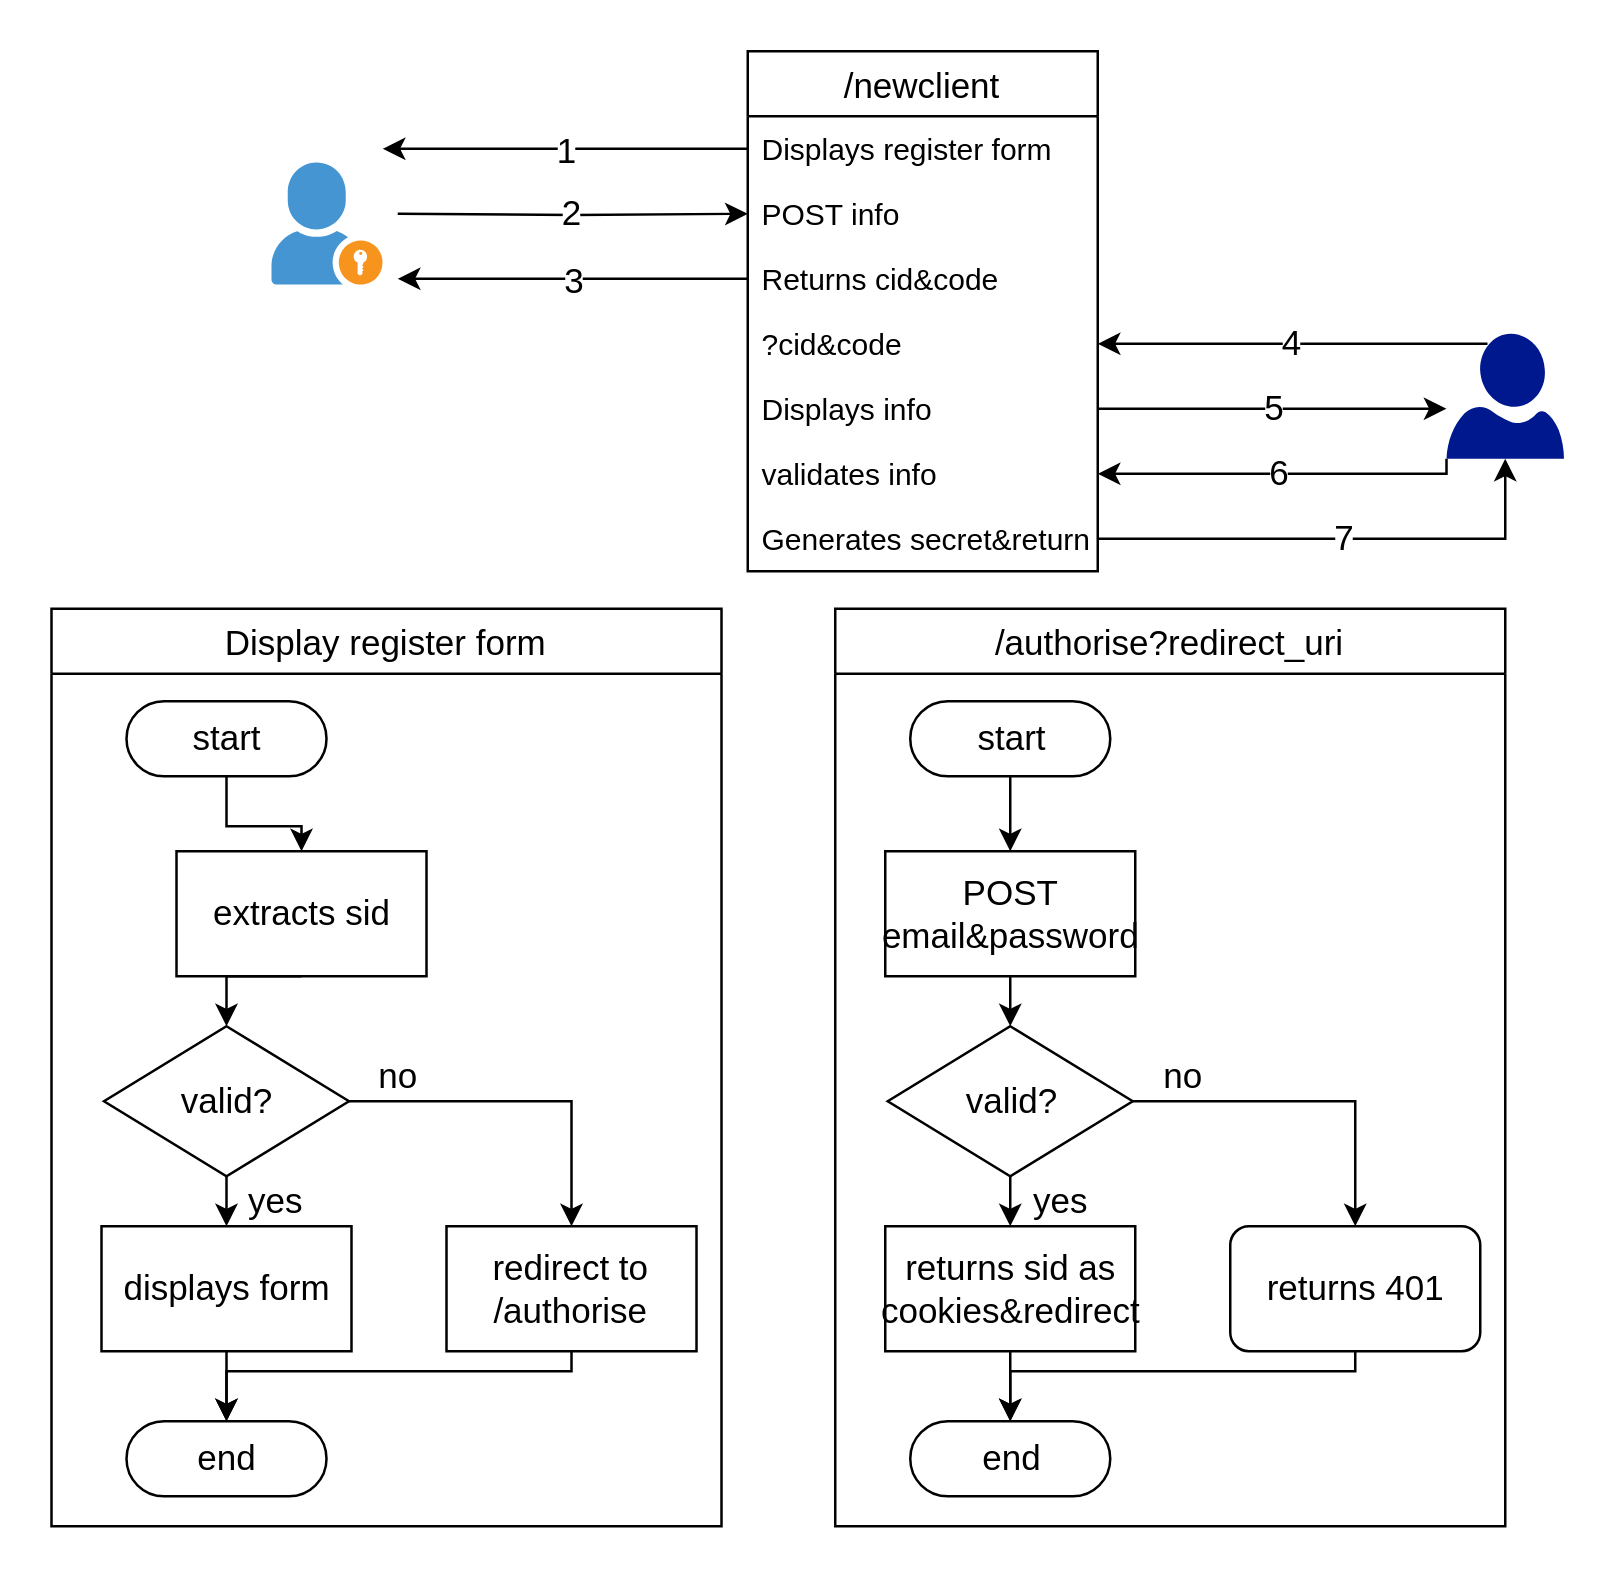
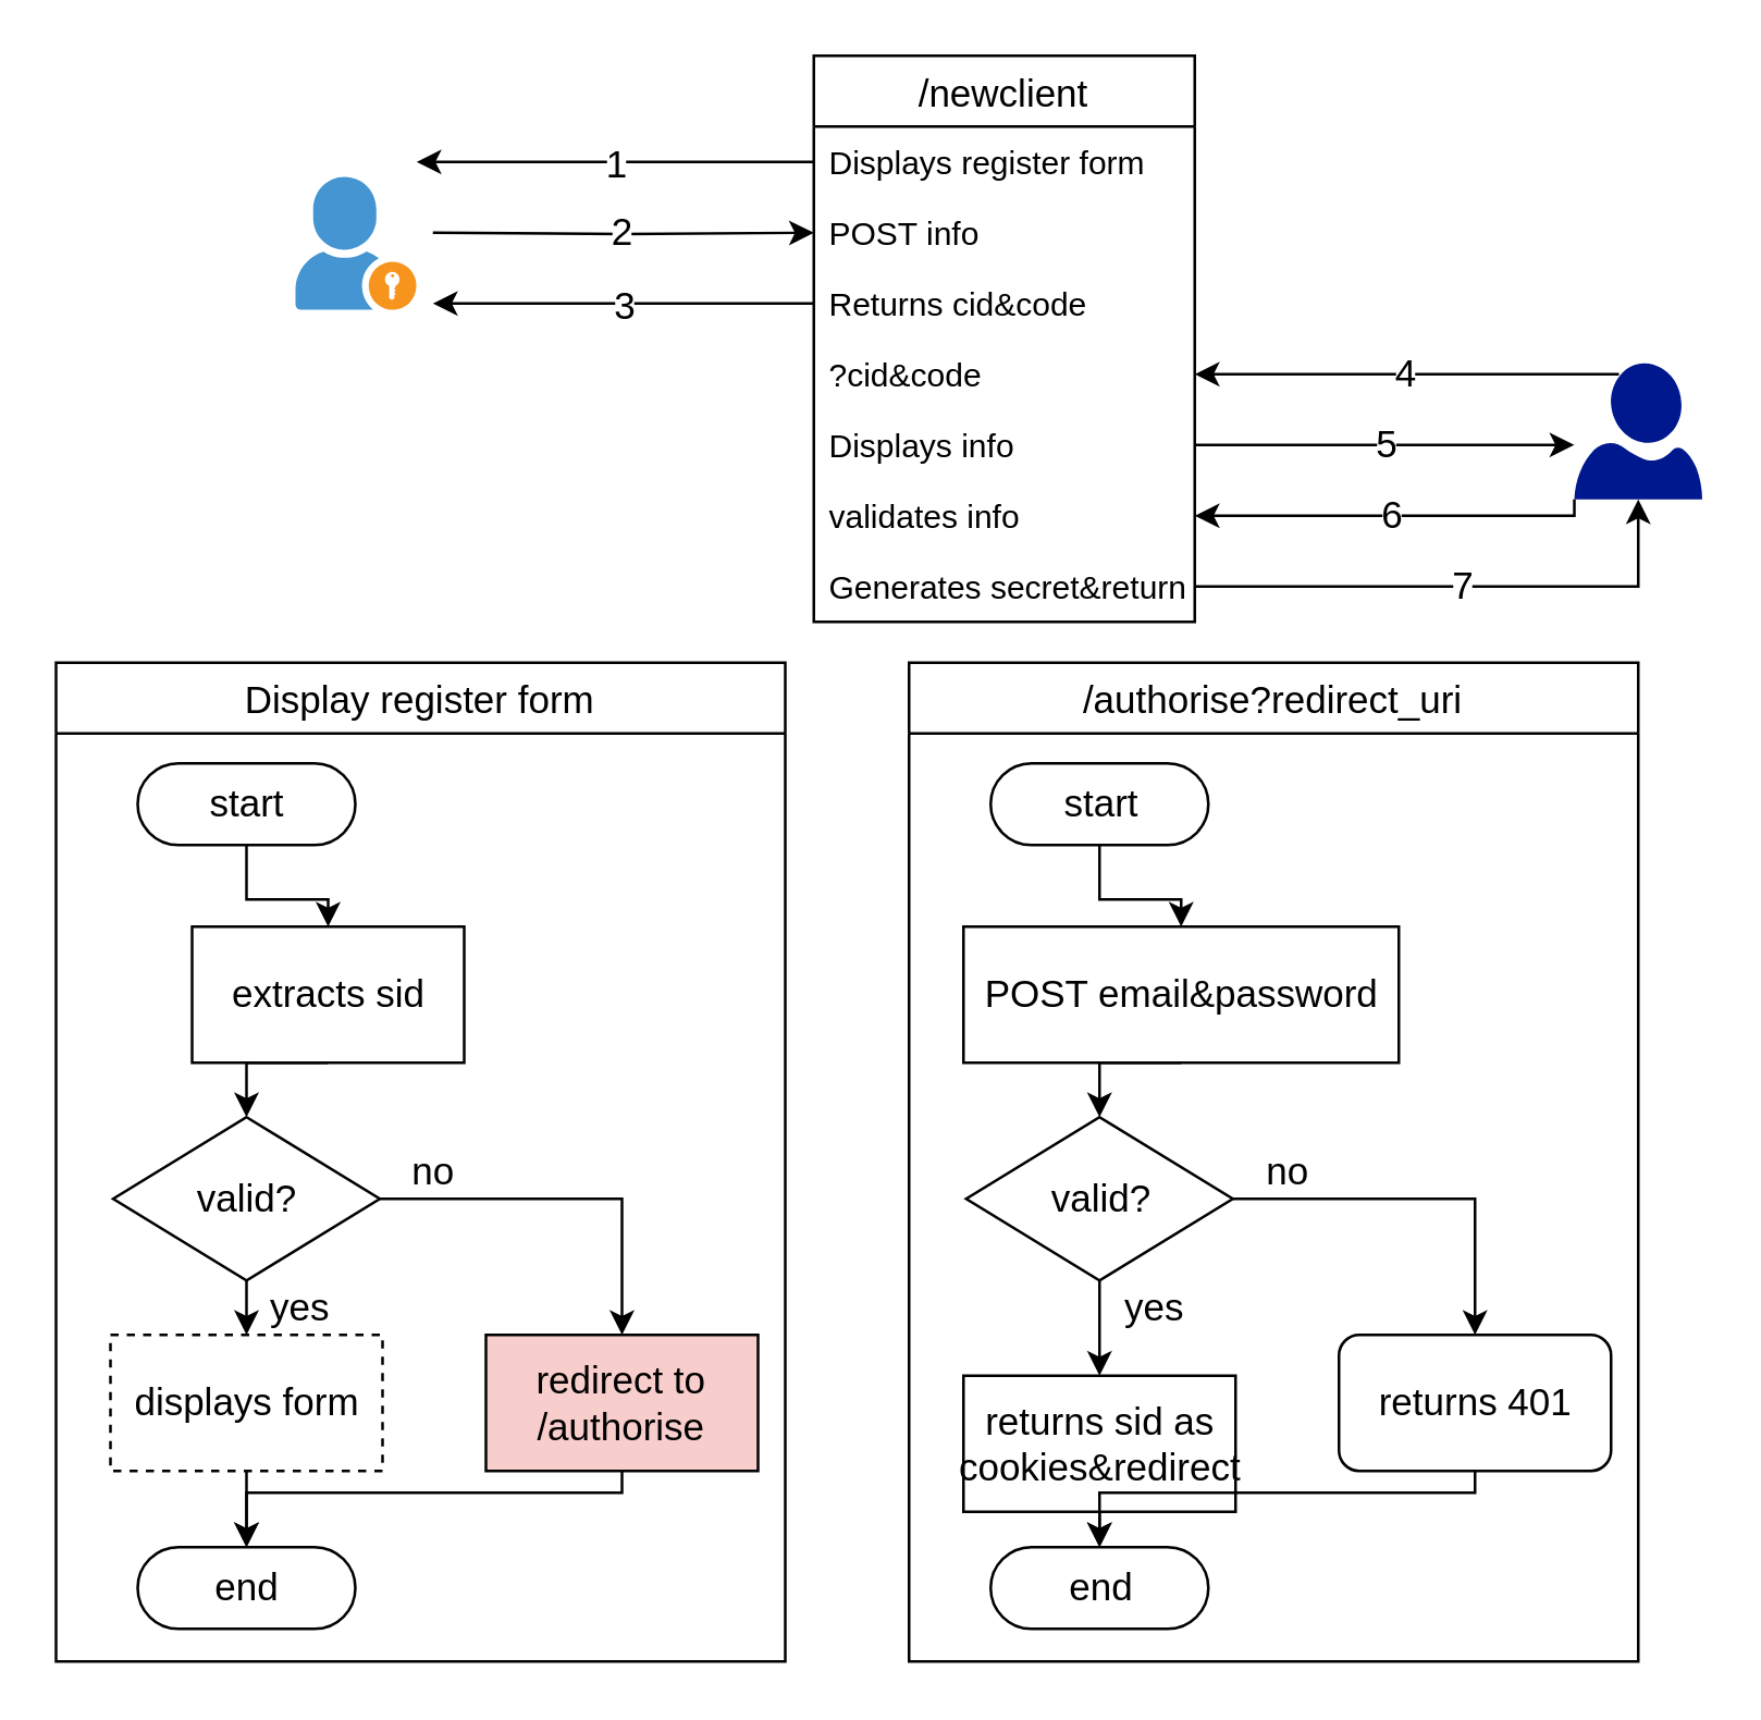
  <mxCell id="0" />
  <mxCell id="1" parent="0" />
  <mxCell id="2" value="" style="shadow=0;dashed=0;html=1;strokeColor=none;fillColor=#4495D1;labelPosition=center;verticalLabelPosition=bottom;verticalAlign=top;align=center;outlineConnect=0;shape=mxgraph.veeam.portal_admin;fontSize=14;" vertex="1" parent="1"><mxGeometry x="108" y="64.5" width="44.4" height="48.8" as="geometry" /></mxCell>
  <mxCell id="3" value="/newclient" style="swimlane;fontStyle=0;childLayout=stackLayout;horizontal=1;startSize=26;fillColor=none;horizontalStack=0;resizeParent=1;resizeParentMax=0;resizeLast=0;collapsible=1;marginBottom=0;fontSize=14;" vertex="1" parent="1"><mxGeometry x="298.5" y="20" width="140" height="208" as="geometry" /></mxCell>
  <mxCell id="4" value="Displays register form" style="text;strokeColor=none;fillColor=none;align=left;verticalAlign=top;spacingLeft=4;spacingRight=4;overflow=hidden;rotatable=0;points=[[0,0.5],[1,0.5]];portConstraint=eastwest;" vertex="1" parent="3"><mxGeometry y="26" width="140" height="26" as="geometry" /></mxCell>
  <mxCell id="5" value="POST info" style="text;strokeColor=none;fillColor=none;align=left;verticalAlign=top;spacingLeft=4;spacingRight=4;overflow=hidden;rotatable=0;points=[[0,0.5],[1,0.5]];portConstraint=eastwest;" vertex="1" parent="3"><mxGeometry y="52" width="140" height="26" as="geometry" /></mxCell>
  <mxCell id="6" value="Returns cid&amp;code" style="text;strokeColor=none;fillColor=none;align=left;verticalAlign=top;spacingLeft=4;spacingRight=4;overflow=hidden;rotatable=0;points=[[0,0.5],[1,0.5]];portConstraint=eastwest;" vertex="1" parent="3"><mxGeometry y="78" width="140" height="26" as="geometry" /></mxCell>
  <mxCell id="7" value="?cid&amp;code" style="text;strokeColor=none;fillColor=none;align=left;verticalAlign=top;spacingLeft=4;spacingRight=4;overflow=hidden;rotatable=0;points=[[0,0.5],[1,0.5]];portConstraint=eastwest;" vertex="1" parent="3"><mxGeometry y="104" width="140" height="26" as="geometry" /></mxCell>
  <mxCell id="8" value="Displays info" style="text;strokeColor=none;fillColor=none;align=left;verticalAlign=top;spacingLeft=4;spacingRight=4;overflow=hidden;rotatable=0;points=[[0,0.5],[1,0.5]];portConstraint=eastwest;" vertex="1" parent="3"><mxGeometry y="130" width="140" height="26" as="geometry" /></mxCell>
  <mxCell id="9" value="validates info" style="text;strokeColor=none;fillColor=none;align=left;verticalAlign=top;spacingLeft=4;spacingRight=4;overflow=hidden;rotatable=0;points=[[0,0.5],[1,0.5]];portConstraint=eastwest;" vertex="1" parent="3"><mxGeometry y="156" width="140" height="26" as="geometry" /></mxCell>
  <mxCell id="10" value="Generates secret&amp;return" style="text;strokeColor=none;fillColor=none;align=left;verticalAlign=top;spacingLeft=4;spacingRight=4;overflow=hidden;rotatable=0;points=[[0,0.5],[1,0.5]];portConstraint=eastwest;" vertex="1" parent="3"><mxGeometry y="182" width="140" height="26" as="geometry" /></mxCell>
  <mxCell id="11" value="1" style="edgeStyle=orthogonalEdgeStyle;rounded=0;orthogonalLoop=1;jettySize=auto;html=1;exitX=0;exitY=0.5;exitDx=0;exitDy=0;fontSize=14;" edge="1" parent="1" source="4"><mxGeometry relative="1" as="geometry"><mxPoint x="152.5" y="59" as="targetPoint" /></mxGeometry></mxCell>
  <mxCell id="12" value="2" style="edgeStyle=orthogonalEdgeStyle;rounded=0;orthogonalLoop=1;jettySize=auto;html=1;exitX=0;exitY=0.5;exitDx=0;exitDy=0;fontSize=14;entryX=0;entryY=0.5;entryDx=0;entryDy=0;" edge="1" parent="1" target="5"><mxGeometry relative="1" as="geometry"><mxPoint x="158.5" y="85" as="sourcePoint" /></mxGeometry></mxCell>
  <mxCell id="13" value="3" style="edgeStyle=orthogonalEdgeStyle;rounded=0;orthogonalLoop=1;jettySize=auto;html=1;exitX=0;exitY=0.5;exitDx=0;exitDy=0;fontSize=14;" edge="1" parent="1" source="6"><mxGeometry relative="1" as="geometry"><mxPoint x="158.5" y="111" as="targetPoint" /></mxGeometry></mxCell>
  <mxCell id="14" value="6" style="edgeStyle=orthogonalEdgeStyle;rounded=0;orthogonalLoop=1;jettySize=auto;html=1;exitX=0;exitY=1;exitDx=0;exitDy=0;exitPerimeter=0;entryX=1;entryY=0.5;entryDx=0;entryDy=0;fontSize=14;" edge="1" parent="1" source="15" target="9"><mxGeometry relative="1" as="geometry"><Array as="points"><mxPoint x="578" y="189" /></Array></mxGeometry></mxCell>
  <mxCell id="15" value="" style="aspect=fixed;pointerEvents=1;shadow=0;dashed=0;html=1;strokeColor=none;labelPosition=center;verticalLabelPosition=bottom;verticalAlign=top;align=center;fillColor=#00188D;shape=mxgraph.azure.user;fontSize=14;" vertex="1" parent="1"><mxGeometry x="578" y="133" width="47" height="50" as="geometry" /></mxCell>
  <mxCell id="16" value="4" style="edgeStyle=orthogonalEdgeStyle;rounded=0;orthogonalLoop=1;jettySize=auto;html=1;exitX=0.349;exitY=0.08;exitDx=0;exitDy=0;entryX=1;entryY=0.5;entryDx=0;entryDy=0;fontSize=14;exitPerimeter=0;" edge="1" parent="1" source="15" target="7"><mxGeometry relative="1" as="geometry" /></mxCell>
  <mxCell id="17" value="5" style="edgeStyle=orthogonalEdgeStyle;rounded=0;orthogonalLoop=1;jettySize=auto;html=1;exitX=1;exitY=0.5;exitDx=0;exitDy=0;entryX=0;entryY=0.6;entryDx=0;entryDy=0;entryPerimeter=0;fontSize=14;" edge="1" parent="1" source="8" target="15"><mxGeometry relative="1" as="geometry" /></mxCell>
  <mxCell id="18" value="7" style="edgeStyle=orthogonalEdgeStyle;rounded=0;orthogonalLoop=1;jettySize=auto;html=1;exitX=1;exitY=0.5;exitDx=0;exitDy=0;entryX=0.5;entryY=1;entryDx=0;entryDy=0;entryPerimeter=0;fontSize=14;" edge="1" parent="1" source="10" target="15"><mxGeometry relative="1" as="geometry" /></mxCell>
  <mxCell id="19" style="edgeStyle=orthogonalEdgeStyle;rounded=0;orthogonalLoop=1;jettySize=auto;html=1;exitX=0.5;exitY=0.5;exitDx=0;exitDy=15;exitPerimeter=0;entryX=0.5;entryY=0;entryDx=0;entryDy=0;fontSize=14;" edge="1" parent="1" source="20" target="22"><mxGeometry relative="1" as="geometry" /></mxCell>
  <mxCell id="20" value="start" style="html=1;dashed=0;whitespace=wrap;shape=mxgraph.dfd.start;fontSize=14;" vertex="1" parent="1"><mxGeometry x="50" y="280" width="80" height="30" as="geometry" /></mxCell>
  <mxCell id="21" style="edgeStyle=orthogonalEdgeStyle;rounded=0;orthogonalLoop=1;jettySize=auto;html=1;exitX=0.5;exitY=1;exitDx=0;exitDy=0;entryX=0.5;entryY=0;entryDx=0;entryDy=0;fontSize=14;" edge="1" parent="1" source="22" target="26"><mxGeometry relative="1" as="geometry" /></mxCell>
  <mxCell id="22" value="extracts sid" style="html=1;dashed=0;whitespace=wrap;fontSize=14;" vertex="1" parent="1"><mxGeometry x="70" y="340" width="100" height="50" as="geometry" /></mxCell>
  <mxCell id="23" value="Display register form" style="swimlane;fontStyle=0;childLayout=stackLayout;horizontal=1;startSize=26;fillColor=none;horizontalStack=0;resizeParent=1;resizeParentMax=0;resizeLast=0;collapsible=1;marginBottom=0;fontSize=14;" vertex="1" parent="1"><mxGeometry x="20" y="243" width="268" height="367" as="geometry" /></mxCell>
  <mxCell id="24" style="edgeStyle=orthogonalEdgeStyle;rounded=0;orthogonalLoop=1;jettySize=auto;html=1;exitX=0.5;exitY=1;exitDx=0;exitDy=0;entryX=0.5;entryY=0;entryDx=0;entryDy=0;fontSize=14;" edge="1" parent="1" source="26" target="28"><mxGeometry relative="1" as="geometry" /></mxCell>
  <mxCell id="25" style="edgeStyle=orthogonalEdgeStyle;rounded=0;orthogonalLoop=1;jettySize=auto;html=1;exitX=1;exitY=0.5;exitDx=0;exitDy=0;entryX=0.5;entryY=0;entryDx=0;entryDy=0;fontSize=14;" edge="1" parent="1" source="26" target="32"><mxGeometry relative="1" as="geometry" /></mxCell>
  <mxCell id="26" value="valid?" style="shape=rhombus;html=1;dashed=0;whitespace=wrap;perimeter=rhombusPerimeter;fontSize=14;" vertex="1" parent="1"><mxGeometry x="41" y="410" width="98" height="60" as="geometry" /></mxCell>
  <mxCell id="27" style="edgeStyle=orthogonalEdgeStyle;rounded=0;orthogonalLoop=1;jettySize=auto;html=1;exitX=0.5;exitY=1;exitDx=0;exitDy=0;entryX=0.5;entryY=0.5;entryDx=0;entryDy=-15;entryPerimeter=0;fontSize=14;" edge="1" parent="1" source="28" target="33"><mxGeometry relative="1" as="geometry" /></mxCell>
- <mxCell id="28" value="displays form" style="html=1;dashed=0;whitespace=wrap;fontSize=14;" vertex="1" parent="1"><mxGeometry x="40" y="490" width="100" height="50" as="geometry" /></mxCell>
+ <mxCell id="28" value="displays form" style="html=1;dashed=1;whitespace=wrap;fontSize=14;" vertex="1" parent="1"><mxGeometry x="40" y="490" width="100" height="50" as="geometry" /></mxCell>
  <mxCell id="29" value="yes" style="text;html=1;strokeColor=none;fillColor=none;align=center;verticalAlign=middle;whiteSpace=wrap;rounded=0;fontSize=14;" vertex="1" parent="1"><mxGeometry x="90" y="470" width="40" height="20" as="geometry" /></mxCell>
  <mxCell id="30" value="no" style="text;html=1;strokeColor=none;fillColor=none;align=center;verticalAlign=middle;whiteSpace=wrap;rounded=0;fontSize=14;" vertex="1" parent="1"><mxGeometry x="139" y="420" width="40" height="20" as="geometry" /></mxCell>
  <mxCell id="31" style="edgeStyle=orthogonalEdgeStyle;rounded=0;orthogonalLoop=1;jettySize=auto;html=1;exitX=0.5;exitY=1;exitDx=0;exitDy=0;fontSize=14;entryX=0.5;entryY=0.5;entryDx=0;entryDy=-15;entryPerimeter=0;" edge="1" parent="1" source="32" target="33"><mxGeometry relative="1" as="geometry"><mxPoint x="178" y="610" as="targetPoint" /><Array as="points"><mxPoint x="228" y="548" /><mxPoint x="90" y="548" /></Array></mxGeometry></mxCell>
- <mxCell id="32" value="redirect to /authorise" style="html=1;dashed=0;whitespace=wrap;fontSize=14;whiteSpace=wrap;" vertex="1" parent="1"><mxGeometry x="178" y="490" width="100" height="50" as="geometry" /></mxCell>
+ <mxCell id="32" value="redirect to /authorise" style="html=1;dashed=0;whitespace=wrap;fontSize=14;whiteSpace=wrap;fillColor=#f8cecc;" vertex="1" parent="1"><mxGeometry x="178" y="490" width="100" height="50" as="geometry" /></mxCell>
  <mxCell id="33" value="end" style="html=1;dashed=0;whitespace=wrap;shape=mxgraph.dfd.start;fontSize=14;" vertex="1" parent="1"><mxGeometry x="50" y="568" width="80" height="30" as="geometry" /></mxCell>
  <mxCell id="34" style="edgeStyle=orthogonalEdgeStyle;rounded=0;orthogonalLoop=1;jettySize=auto;html=1;exitX=0.5;exitY=0.5;exitDx=0;exitDy=15;exitPerimeter=0;entryX=0.5;entryY=0;entryDx=0;entryDy=0;fontSize=14;" edge="1" source="35" target="37" parent="1"><mxGeometry relative="1" as="geometry" /></mxCell>
  <mxCell id="35" value="start" style="html=1;dashed=0;whitespace=wrap;shape=mxgraph.dfd.start;fontSize=14;" vertex="1" parent="1"><mxGeometry x="363.5" y="280" width="80" height="30" as="geometry" /></mxCell>
  <mxCell id="36" style="edgeStyle=orthogonalEdgeStyle;rounded=0;orthogonalLoop=1;jettySize=auto;html=1;exitX=0.5;exitY=1;exitDx=0;exitDy=0;entryX=0.5;entryY=0;entryDx=0;entryDy=0;fontSize=14;" edge="1" source="37" target="41" parent="1"><mxGeometry relative="1" as="geometry" /></mxCell>
- <mxCell id="37" value="POST email&amp;amp;password" style="html=1;dashed=0;whitespace=wrap;fontSize=14;whiteSpace=wrap;" vertex="1" parent="1"><mxGeometry x="353.5" y="340" width="100" height="50" as="geometry" /></mxCell>
+ <mxCell id="37" value="POST email&amp;amp;password" style="html=1;dashed=0;whitespace=wrap;fontSize=14;whiteSpace=wrap;" vertex="1" parent="1"><mxGeometry x="353.5" y="340" width="160" height="50" as="geometry" /></mxCell>
  <mxCell id="38" value="/authorise?redirect_uri" style="swimlane;fontStyle=0;childLayout=stackLayout;horizontal=1;startSize=26;fillColor=none;horizontalStack=0;resizeParent=1;resizeParentMax=0;resizeLast=0;collapsible=1;marginBottom=0;fontSize=14;" vertex="1" parent="1"><mxGeometry x="333.5" y="243" width="268" height="367" as="geometry" /></mxCell>
  <mxCell id="39" style="edgeStyle=orthogonalEdgeStyle;rounded=0;orthogonalLoop=1;jettySize=auto;html=1;exitX=0.5;exitY=1;exitDx=0;exitDy=0;entryX=0.5;entryY=0;entryDx=0;entryDy=0;fontSize=14;" edge="1" source="41" target="43" parent="1"><mxGeometry relative="1" as="geometry" /></mxCell>
  <mxCell id="40" style="edgeStyle=orthogonalEdgeStyle;rounded=0;orthogonalLoop=1;jettySize=auto;html=1;exitX=1;exitY=0.5;exitDx=0;exitDy=0;entryX=0.5;entryY=0;entryDx=0;entryDy=0;fontSize=14;" edge="1" source="41" target="47" parent="1"><mxGeometry relative="1" as="geometry" /></mxCell>
  <mxCell id="41" value="valid?" style="shape=rhombus;html=1;dashed=0;whitespace=wrap;perimeter=rhombusPerimeter;fontSize=14;" vertex="1" parent="1"><mxGeometry x="354.5" y="410" width="98" height="60" as="geometry" /></mxCell>
  <mxCell id="42" style="edgeStyle=orthogonalEdgeStyle;rounded=0;orthogonalLoop=1;jettySize=auto;html=1;exitX=0.5;exitY=1;exitDx=0;exitDy=0;entryX=0.5;entryY=0.5;entryDx=0;entryDy=-15;entryPerimeter=0;fontSize=14;" edge="1" source="43" target="48" parent="1"><mxGeometry relative="1" as="geometry" /></mxCell>
- <mxCell id="43" value="returns sid as cookies&amp;amp;redirect" style="html=1;dashed=0;whitespace=wrap;fontSize=14;whiteSpace=wrap;" vertex="1" parent="1"><mxGeometry x="353.5" y="490" width="100" height="50" as="geometry" /></mxCell>
+ <mxCell id="43" value="returns sid as cookies&amp;amp;redirect" style="html=1;dashed=0;whitespace=wrap;fontSize=14;whiteSpace=wrap;" vertex="1" parent="1"><mxGeometry x="353.5" y="505" width="100" height="50" as="geometry" /></mxCell>
  <mxCell id="44" value="yes" style="text;html=1;strokeColor=none;fillColor=none;align=center;verticalAlign=middle;whiteSpace=wrap;rounded=0;fontSize=14;" vertex="1" parent="1"><mxGeometry x="403.5" y="470" width="40" height="20" as="geometry" /></mxCell>
  <mxCell id="45" value="no" style="text;html=1;strokeColor=none;fillColor=none;align=center;verticalAlign=middle;whiteSpace=wrap;rounded=0;fontSize=14;" vertex="1" parent="1"><mxGeometry x="452.5" y="420" width="40" height="20" as="geometry" /></mxCell>
  <mxCell id="46" style="edgeStyle=orthogonalEdgeStyle;rounded=0;orthogonalLoop=1;jettySize=auto;html=1;exitX=0.5;exitY=1;exitDx=0;exitDy=0;fontSize=14;entryX=0.5;entryY=0.5;entryDx=0;entryDy=-15;entryPerimeter=0;" edge="1" source="47" target="48" parent="1"><mxGeometry relative="1" as="geometry"><mxPoint x="491.5" y="610" as="targetPoint" /><Array as="points"><mxPoint x="541.5" y="548" /><mxPoint x="403.5" y="548" /></Array></mxGeometry></mxCell>
  <mxCell id="47" value="returns 401" style="html=1;dashed=0;whitespace=wrap;fontSize=14;whiteSpace=wrap;rounded=1;" vertex="1" parent="1"><mxGeometry x="491.5" y="490" width="100" height="50" as="geometry" /></mxCell>
  <mxCell id="48" value="end" style="html=1;dashed=0;whitespace=wrap;shape=mxgraph.dfd.start;fontSize=14;" vertex="1" parent="1"><mxGeometry x="363.5" y="568" width="80" height="30" as="geometry" /></mxCell>
